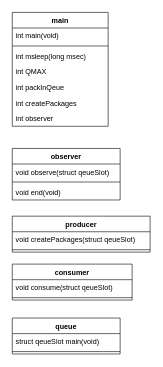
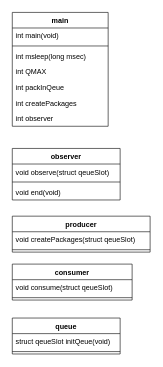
  <mxCell id="0" />
  <mxCell id="1" parent="0" />
  <mxCell id="2" value="main" style="swimlane;fontStyle=1;align=center;verticalAlign=top;childLayout=stackLayout;horizontal=1;startSize=26;horizontalStack=0;resizeParent=1;resizeParentMax=0;resizeLast=0;collapsible=1;marginBottom=0;" vertex="1" parent="1"><mxGeometry x="20" y="20" width="160" height="190" as="geometry" /></mxCell>
  <mxCell id="3" value="int main(void)" style="text;strokeColor=none;fillColor=none;align=left;verticalAlign=top;spacingLeft=4;spacingRight=4;overflow=hidden;rotatable=0;points=[[0,0.5],[1,0.5]];portConstraint=eastwest;" vertex="1" parent="2"><mxGeometry y="26" width="160" height="26" as="geometry" /></mxCell>
  <mxCell id="4" value="" style="line;strokeWidth=1;fillColor=none;align=left;verticalAlign=middle;spacingTop=-1;spacingLeft=3;spacingRight=3;rotatable=0;labelPosition=right;points=[];portConstraint=eastwest;" vertex="1" parent="2"><mxGeometry y="52" width="160" height="8" as="geometry" /></mxCell>
  <mxCell id="5" value="int msleep(long msec)&#10;" style="text;strokeColor=none;fillColor=none;align=left;verticalAlign=top;spacingLeft=4;spacingRight=4;overflow=hidden;rotatable=0;points=[[0,0.5],[1,0.5]];portConstraint=eastwest;" vertex="1" parent="2"><mxGeometry y="60" width="160" height="26" as="geometry" /></mxCell>
  <mxCell id="6" value="int QMAX" style="text;strokeColor=none;fillColor=none;align=left;verticalAlign=top;spacingLeft=4;spacingRight=4;overflow=hidden;rotatable=0;points=[[0,0.5],[1,0.5]];portConstraint=eastwest;" vertex="1" parent="2"><mxGeometry y="86" width="160" height="26" as="geometry" /></mxCell>
  <mxCell id="7" value="int packInQeue" style="text;strokeColor=none;fillColor=none;align=left;verticalAlign=top;spacingLeft=4;spacingRight=4;overflow=hidden;rotatable=0;points=[[0,0.5],[1,0.5]];portConstraint=eastwest;" vertex="1" parent="2"><mxGeometry y="112" width="160" height="26" as="geometry" /></mxCell>
  <mxCell id="8" value="int createPackages" style="text;strokeColor=none;fillColor=none;align=left;verticalAlign=top;spacingLeft=4;spacingRight=4;overflow=hidden;rotatable=0;points=[[0,0.5],[1,0.5]];portConstraint=eastwest;" vertex="1" parent="2"><mxGeometry y="138" width="160" height="26" as="geometry" /></mxCell>
  <mxCell id="9" value="int observer" style="text;strokeColor=none;fillColor=none;align=left;verticalAlign=top;spacingLeft=4;spacingRight=4;overflow=hidden;rotatable=0;points=[[0,0.5],[1,0.5]];portConstraint=eastwest;" vertex="1" parent="2"><mxGeometry y="164" width="160" height="26" as="geometry" /></mxCell>
  <mxCell id="10" value="producer" style="swimlane;fontStyle=1;align=center;verticalAlign=top;childLayout=stackLayout;horizontal=1;startSize=26;horizontalStack=0;resizeParent=1;resizeParentMax=0;resizeLast=0;collapsible=1;marginBottom=0;" vertex="1" parent="1"><mxGeometry x="20" y="360" width="230" height="60" as="geometry" /></mxCell>
  <mxCell id="11" value="void createPackages(struct qeueSlot)" style="text;strokeColor=none;fillColor=none;align=left;verticalAlign=top;spacingLeft=4;spacingRight=4;overflow=hidden;rotatable=0;points=[[0,0.5],[1,0.5]];portConstraint=eastwest;" vertex="1" parent="10"><mxGeometry y="26" width="230" height="26" as="geometry" /></mxCell>
  <mxCell id="12" value="" style="line;strokeWidth=1;fillColor=none;align=left;verticalAlign=middle;spacingTop=-1;spacingLeft=3;spacingRight=3;rotatable=0;labelPosition=right;points=[];portConstraint=eastwest;" vertex="1" parent="10"><mxGeometry y="52" width="230" height="8" as="geometry" /></mxCell>
  <mxCell id="13" value="consumer" style="swimlane;fontStyle=1;align=center;verticalAlign=top;childLayout=stackLayout;horizontal=1;startSize=26;horizontalStack=0;resizeParent=1;resizeParentMax=0;resizeLast=0;collapsible=1;marginBottom=0;" vertex="1" parent="1"><mxGeometry x="20" y="440" width="200" height="60" as="geometry" /></mxCell>
  <mxCell id="14" value="void consume(struct qeueSlot)" style="text;strokeColor=none;fillColor=none;align=left;verticalAlign=top;spacingLeft=4;spacingRight=4;overflow=hidden;rotatable=0;points=[[0,0.5],[1,0.5]];portConstraint=eastwest;" vertex="1" parent="13"><mxGeometry y="26" width="200" height="26" as="geometry" /></mxCell>
  <mxCell id="15" value="" style="line;strokeWidth=1;fillColor=none;align=left;verticalAlign=middle;spacingTop=-1;spacingLeft=3;spacingRight=3;rotatable=0;labelPosition=right;points=[];portConstraint=eastwest;" vertex="1" parent="13"><mxGeometry y="52" width="200" height="8" as="geometry" /></mxCell>
  <mxCell id="16" value="observer" style="swimlane;fontStyle=1;align=center;verticalAlign=top;childLayout=stackLayout;horizontal=1;startSize=26;horizontalStack=0;resizeParent=1;resizeParentMax=0;resizeLast=0;collapsible=1;marginBottom=0;" vertex="1" parent="1"><mxGeometry x="20" y="247" width="180" height="86" as="geometry" /></mxCell>
  <mxCell id="17" value="void observe(struct qeueSlot)" style="text;strokeColor=none;fillColor=none;align=left;verticalAlign=top;spacingLeft=4;spacingRight=4;overflow=hidden;rotatable=0;points=[[0,0.5],[1,0.5]];portConstraint=eastwest;" vertex="1" parent="16"><mxGeometry y="26" width="180" height="26" as="geometry" /></mxCell>
  <mxCell id="18" value="" style="line;strokeWidth=1;fillColor=none;align=left;verticalAlign=middle;spacingTop=-1;spacingLeft=3;spacingRight=3;rotatable=0;labelPosition=right;points=[];portConstraint=eastwest;" vertex="1" parent="16"><mxGeometry y="52" width="180" height="8" as="geometry" /></mxCell>
  <mxCell id="19" value="void end(void)" style="text;strokeColor=none;fillColor=none;align=left;verticalAlign=top;spacingLeft=4;spacingRight=4;overflow=hidden;rotatable=0;points=[[0,0.5],[1,0.5]];portConstraint=eastwest;" vertex="1" parent="16"><mxGeometry y="60" width="180" height="26" as="geometry" /></mxCell>
  <mxCell id="20" value="queue" style="swimlane;fontStyle=1;align=center;verticalAlign=top;childLayout=stackLayout;horizontal=1;startSize=26;horizontalStack=0;resizeParent=1;resizeParentMax=0;resizeLast=0;collapsible=1;marginBottom=0;" vertex="1" parent="1"><mxGeometry x="20" y="530" width="180" height="60" as="geometry" /></mxCell>
- <mxCell id="21" value="struct qeueSlot main(void)" style="text;strokeColor=none;fillColor=none;align=left;verticalAlign=top;spacingLeft=4;spacingRight=4;overflow=hidden;rotatable=0;points=[[0,0.5],[1,0.5]];portConstraint=eastwest;" vertex="1" parent="20"><mxGeometry y="26" width="180" height="26" as="geometry" /></mxCell>
+ <mxCell id="21" value="struct qeueSlot initQeue(void)" style="text;strokeColor=none;fillColor=none;align=left;verticalAlign=top;spacingLeft=4;spacingRight=4;overflow=hidden;rotatable=0;points=[[0,0.5],[1,0.5]];portConstraint=eastwest;" vertex="1" parent="20"><mxGeometry y="26" width="180" height="26" as="geometry" /></mxCell>
  <mxCell id="22" value="" style="line;strokeWidth=1;fillColor=none;align=left;verticalAlign=middle;spacingTop=-1;spacingLeft=3;spacingRight=3;rotatable=0;labelPosition=right;points=[];portConstraint=eastwest;" vertex="1" parent="20"><mxGeometry y="52" width="180" height="8" as="geometry" /></mxCell>
